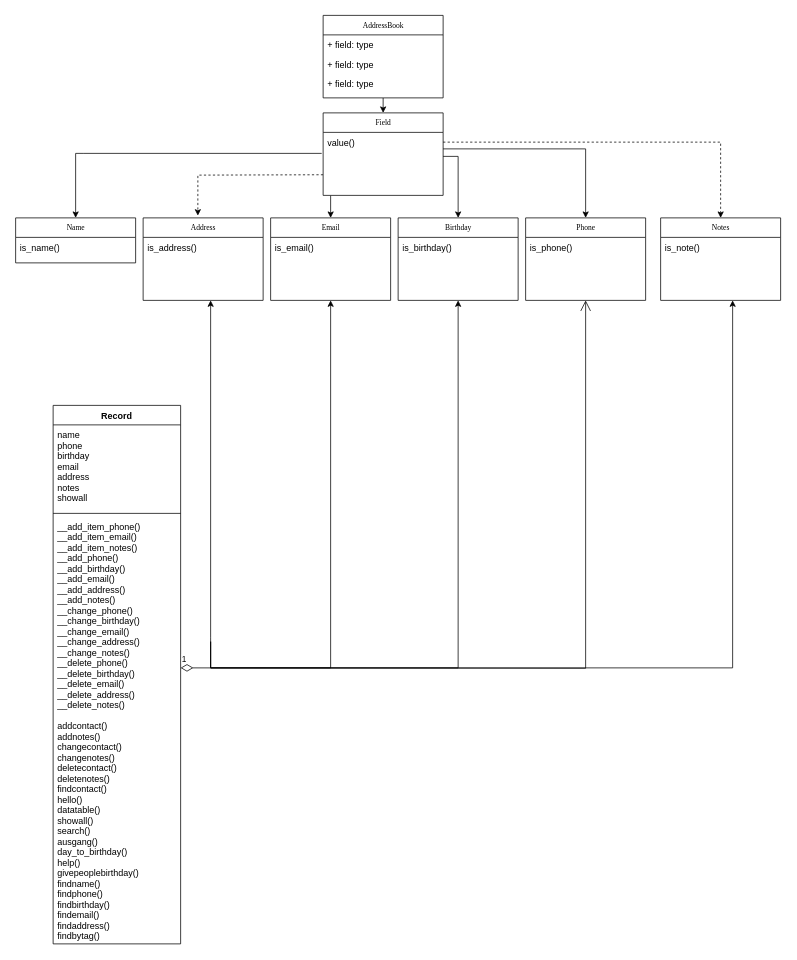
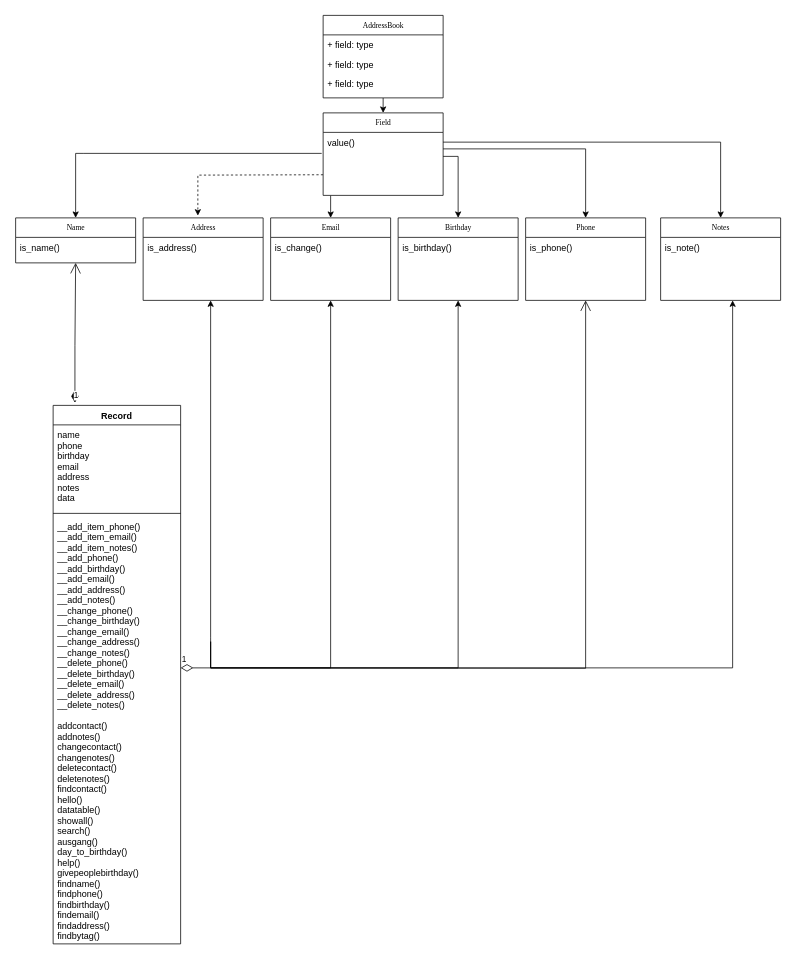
  <mxCell id="0" />
  <mxCell id="1" parent="0" />
+ <mxCell id="2" value="1" style="endArrow=open;html=1;endSize=12;startArrow=diamondThin;startSize=14;startFill=1;edgeStyle=orthogonalEdgeStyle;align=left;verticalAlign=bottom;rounded=0;entryX=0.5;entryY=1;entryDx=0;entryDy=0;exitX=0.171;exitY=-0.005;exitDx=0;exitDy=0;exitPerimeter=0;" edge="1" parent="1" source="27" target="9"><mxGeometry x="-1" y="3" relative="1" as="geometry"><mxPoint x="200" y="460" as="sourcePoint" /><mxPoint x="40" y="460" as="targetPoint" /><Array as="points"><mxPoint x="99" y="460" /></Array></mxGeometry></mxCell>
  <mxCell id="3" style="edgeStyle=none;rounded=0;orthogonalLoop=1;jettySize=auto;html=1;entryX=0.456;entryY=-0.027;entryDx=0;entryDy=0;exitX=0;exitY=0.75;exitDx=0;exitDy=0;entryPerimeter=0;dashed=1;" edge="1" parent="1" source="22" target="4"><mxGeometry relative="1" as="geometry"><Array as="points"><mxPoint x="263" y="233" /></Array></mxGeometry></mxCell>
  <mxCell id="4" value="Address" style="swimlane;html=1;fontStyle=0;childLayout=stackLayout;horizontal=1;startSize=26;fillColor=none;horizontalStack=0;resizeParent=1;resizeLast=0;collapsible=1;marginBottom=0;swimlaneFillColor=#ffffff;rounded=0;shadow=0;comic=0;labelBackgroundColor=none;strokeWidth=1;fontFamily=Verdana;fontSize=10;align=center;" parent="1" vertex="1"><mxGeometry x="190" y="290" width="160" height="110" as="geometry" /></mxCell>
  <mxCell id="5" value="is_address()" style="text;html=1;strokeColor=none;fillColor=none;align=left;verticalAlign=top;spacingLeft=4;spacingRight=4;whiteSpace=wrap;overflow=hidden;rotatable=0;points=[[0,0.5],[1,0.5]];portConstraint=eastwest;" parent="4" vertex="1"><mxGeometry y="26" width="160" height="26" as="geometry" /></mxCell>
  <mxCell id="6" style="edgeStyle=none;rounded=0;orthogonalLoop=1;jettySize=auto;html=1;exitX=0.5;exitY=0;exitDx=0;exitDy=0;entryX=0.5;entryY=0;entryDx=0;entryDy=0;" edge="1" parent="1" target="7"><mxGeometry relative="1" as="geometry"><mxPoint x="440" y="260" as="sourcePoint" /></mxGeometry></mxCell>
  <mxCell id="7" value="Email" style="swimlane;html=1;fontStyle=0;childLayout=stackLayout;horizontal=1;startSize=26;fillColor=none;horizontalStack=0;resizeParent=1;resizeLast=0;collapsible=1;marginBottom=0;swimlaneFillColor=#ffffff;rounded=0;shadow=0;comic=0;labelBackgroundColor=none;strokeWidth=1;fontFamily=Verdana;fontSize=10;align=center;" parent="1" vertex="1"><mxGeometry x="360" y="290" width="160" height="110" as="geometry" /></mxCell>
- <mxCell id="8" value="is_email()" style="text;html=1;strokeColor=none;fillColor=none;align=left;verticalAlign=top;spacingLeft=4;spacingRight=4;whiteSpace=wrap;overflow=hidden;rotatable=0;points=[[0,0.5],[1,0.5]];portConstraint=eastwest;" parent="7" vertex="1"><mxGeometry y="26" width="160" height="26" as="geometry" /></mxCell>
+ <mxCell id="8" value="is_change()" style="text;html=1;strokeColor=none;fillColor=none;align=left;verticalAlign=top;spacingLeft=4;spacingRight=4;whiteSpace=wrap;overflow=hidden;rotatable=0;points=[[0,0.5],[1,0.5]];portConstraint=eastwest;" parent="7" vertex="1"><mxGeometry y="26" width="160" height="26" as="geometry" /></mxCell>
  <mxCell id="9" value="Name" style="swimlane;html=1;fontStyle=0;childLayout=stackLayout;horizontal=1;startSize=26;fillColor=none;horizontalStack=0;resizeParent=1;resizeLast=0;collapsible=1;marginBottom=0;swimlaneFillColor=#ffffff;rounded=0;shadow=0;comic=0;labelBackgroundColor=none;strokeWidth=1;fontFamily=Verdana;fontSize=10;align=center;" vertex="1" parent="1"><mxGeometry x="20" y="290" width="160" height="60" as="geometry" /></mxCell>
  <mxCell id="10" value="is_name()" style="text;html=1;strokeColor=none;fillColor=none;align=left;verticalAlign=top;spacingLeft=4;spacingRight=4;whiteSpace=wrap;overflow=hidden;rotatable=0;points=[[0,0.5],[1,0.5]];portConstraint=eastwest;" vertex="1" parent="9"><mxGeometry y="26" width="160" height="26" as="geometry" /></mxCell>
  <mxCell id="11" value="Birthday" style="swimlane;html=1;fontStyle=0;childLayout=stackLayout;horizontal=1;startSize=26;fillColor=none;horizontalStack=0;resizeParent=1;resizeLast=0;collapsible=1;marginBottom=0;swimlaneFillColor=#ffffff;rounded=0;shadow=0;comic=0;labelBackgroundColor=none;strokeWidth=1;fontFamily=Verdana;fontSize=10;align=center;" vertex="1" parent="1"><mxGeometry x="530" y="290" width="160" height="110" as="geometry" /></mxCell>
  <mxCell id="12" value="is_birthday()" style="text;html=1;strokeColor=none;fillColor=none;align=left;verticalAlign=top;spacingLeft=4;spacingRight=4;whiteSpace=wrap;overflow=hidden;rotatable=0;points=[[0,0.5],[1,0.5]];portConstraint=eastwest;" vertex="1" parent="11"><mxGeometry y="26" width="160" height="26" as="geometry" /></mxCell>
  <mxCell id="13" value="Phone" style="swimlane;html=1;fontStyle=0;childLayout=stackLayout;horizontal=1;startSize=26;fillColor=none;horizontalStack=0;resizeParent=1;resizeLast=0;collapsible=1;marginBottom=0;swimlaneFillColor=#ffffff;rounded=0;shadow=0;comic=0;labelBackgroundColor=none;strokeWidth=1;fontFamily=Verdana;fontSize=10;align=center;" vertex="1" parent="1"><mxGeometry x="700" y="290" width="160" height="110" as="geometry" /></mxCell>
  <mxCell id="14" value="is_phone()" style="text;html=1;strokeColor=none;fillColor=none;align=left;verticalAlign=top;spacingLeft=4;spacingRight=4;whiteSpace=wrap;overflow=hidden;rotatable=0;points=[[0,0.5],[1,0.5]];portConstraint=eastwest;" vertex="1" parent="13"><mxGeometry y="26" width="160" height="26" as="geometry" /></mxCell>
  <mxCell id="15" value="Notes" style="swimlane;html=1;fontStyle=0;childLayout=stackLayout;horizontal=1;startSize=26;fillColor=none;horizontalStack=0;resizeParent=1;resizeLast=0;collapsible=1;marginBottom=0;swimlaneFillColor=#ffffff;rounded=0;shadow=0;comic=0;labelBackgroundColor=none;strokeWidth=1;fontFamily=Verdana;fontSize=10;align=center;" vertex="1" parent="1"><mxGeometry x="880" y="290" width="160" height="110" as="geometry" /></mxCell>
  <mxCell id="16" value="is_note()" style="text;html=1;strokeColor=none;fillColor=none;align=left;verticalAlign=top;spacingLeft=4;spacingRight=4;whiteSpace=wrap;overflow=hidden;rotatable=0;points=[[0,0.5],[1,0.5]];portConstraint=eastwest;" vertex="1" parent="15"><mxGeometry y="26" width="160" height="26" as="geometry" /></mxCell>
  <mxCell id="17" style="edgeStyle=none;rounded=0;orthogonalLoop=1;jettySize=auto;html=1;exitX=0.5;exitY=1;exitDx=0;exitDy=0;entryX=0.5;entryY=0;entryDx=0;entryDy=0;" edge="1" parent="1" source="18" target="22"><mxGeometry relative="1" as="geometry" /></mxCell>
  <mxCell id="18" value="AddressBook" style="swimlane;html=1;fontStyle=0;childLayout=stackLayout;horizontal=1;startSize=26;fillColor=none;horizontalStack=0;resizeParent=1;resizeLast=0;collapsible=1;marginBottom=0;swimlaneFillColor=#ffffff;rounded=0;shadow=0;comic=0;labelBackgroundColor=none;strokeWidth=1;fontFamily=Verdana;fontSize=10;align=center;" vertex="1" parent="1"><mxGeometry x="430" y="20" width="160" height="110" as="geometry" /></mxCell>
  <mxCell id="19" value="+ field: type" style="text;html=1;strokeColor=none;fillColor=none;align=left;verticalAlign=top;spacingLeft=4;spacingRight=4;whiteSpace=wrap;overflow=hidden;rotatable=0;points=[[0,0.5],[1,0.5]];portConstraint=eastwest;" vertex="1" parent="18"><mxGeometry y="26" width="160" height="26" as="geometry" /></mxCell>
  <mxCell id="20" value="+ field: type" style="text;html=1;strokeColor=none;fillColor=none;align=left;verticalAlign=top;spacingLeft=4;spacingRight=4;whiteSpace=wrap;overflow=hidden;rotatable=0;points=[[0,0.5],[1,0.5]];portConstraint=eastwest;" vertex="1" parent="18"><mxGeometry y="52" width="160" height="26" as="geometry" /></mxCell>
  <mxCell id="21" value="+ field: type" style="text;html=1;strokeColor=none;fillColor=none;align=left;verticalAlign=top;spacingLeft=4;spacingRight=4;whiteSpace=wrap;overflow=hidden;rotatable=0;points=[[0,0.5],[1,0.5]];portConstraint=eastwest;" vertex="1" parent="18"><mxGeometry y="78" width="160" height="26" as="geometry" /></mxCell>
  <mxCell id="22" value="Field" style="swimlane;html=1;fontStyle=0;childLayout=stackLayout;horizontal=1;startSize=26;fillColor=none;horizontalStack=0;resizeParent=1;resizeLast=0;collapsible=1;marginBottom=0;swimlaneFillColor=#ffffff;rounded=0;shadow=0;comic=0;labelBackgroundColor=none;strokeWidth=1;fontFamily=Verdana;fontSize=10;align=center;" vertex="1" parent="1"><mxGeometry x="430" y="150" width="160" height="110" as="geometry" /></mxCell>
  <mxCell id="23" value="value()" style="text;html=1;strokeColor=none;fillColor=none;align=left;verticalAlign=top;spacingLeft=4;spacingRight=4;whiteSpace=wrap;overflow=hidden;rotatable=0;points=[[0,0.5],[1,0.5]];portConstraint=eastwest;" vertex="1" parent="22"><mxGeometry y="26" width="160" height="26" as="geometry" /></mxCell>
  <mxCell id="24" style="edgeStyle=orthogonalEdgeStyle;rounded=0;orthogonalLoop=1;jettySize=auto;html=1;" edge="1" parent="1"><mxGeometry relative="1" as="geometry"><mxPoint x="280" y="400" as="targetPoint" /><mxPoint x="280" y="890" as="sourcePoint" /><Array as="points"><mxPoint x="280" y="850" /></Array></mxGeometry></mxCell>
  <mxCell id="25" style="edgeStyle=orthogonalEdgeStyle;rounded=0;orthogonalLoop=1;jettySize=auto;html=1;entryX=0.5;entryY=1;entryDx=0;entryDy=0;" edge="1" parent="1" target="7"><mxGeometry relative="1" as="geometry"><mxPoint x="380" y="400" as="targetPoint" /><mxPoint x="280" y="855" as="sourcePoint" /><Array as="points"><mxPoint x="280" y="890" /><mxPoint x="440" y="890" /></Array></mxGeometry></mxCell>
  <mxCell id="26" style="edgeStyle=orthogonalEdgeStyle;rounded=0;orthogonalLoop=1;jettySize=auto;html=1;entryX=0.5;entryY=1;entryDx=0;entryDy=0;" edge="1" parent="1" target="11"><mxGeometry relative="1" as="geometry"><mxPoint x="280" y="855" as="sourcePoint" /><Array as="points"><mxPoint x="280" y="890" /><mxPoint x="610" y="890" /></Array></mxGeometry></mxCell>
  <mxCell id="27" value="Record" style="swimlane;fontStyle=1;align=center;verticalAlign=top;childLayout=stackLayout;horizontal=1;startSize=26;horizontalStack=0;resizeParent=1;resizeParentMax=0;resizeLast=0;collapsible=1;marginBottom=0;" vertex="1" parent="1"><mxGeometry x="70" y="540" width="170" height="718" as="geometry" /></mxCell>
- <mxCell id="28" value="name&#10;phone&#10;birthday&#10;email&#10;address&#10;notes&#10;showall" style="text;strokeColor=none;fillColor=none;align=left;verticalAlign=top;spacingLeft=4;spacingRight=4;overflow=hidden;rotatable=0;points=[[0,0.5],[1,0.5]];portConstraint=eastwest;" vertex="1" parent="27"><mxGeometry y="26" width="170" height="114" as="geometry" /></mxCell>
+ <mxCell id="28" value="name&#10;phone&#10;birthday&#10;email&#10;address&#10;notes&#10;data" style="text;strokeColor=none;fillColor=none;align=left;verticalAlign=top;spacingLeft=4;spacingRight=4;overflow=hidden;rotatable=0;points=[[0,0.5],[1,0.5]];portConstraint=eastwest;" vertex="1" parent="27"><mxGeometry y="26" width="170" height="114" as="geometry" /></mxCell>
  <mxCell id="29" value="" style="line;strokeWidth=1;fillColor=none;align=left;verticalAlign=middle;spacingTop=-1;spacingLeft=3;spacingRight=3;rotatable=0;labelPosition=right;points=[];portConstraint=eastwest;" vertex="1" parent="27"><mxGeometry y="140" width="170" height="8" as="geometry" /></mxCell>
  <mxCell id="30" value="__add_item_phone()&#10;__add_item_email()&#10;__add_item_notes()&#10; __add_phone()&#10;__add_birthday()&#10; __add_email()&#10;__add_address()&#10; __add_notes()&#10;__change_phone()&#10; __change_birthday()&#10; __change_email()&#10;__change_address()&#10;__change_notes()&#10;__delete_phone()&#10;__delete_birthday()&#10;__delete_email()&#10;__delete_address()&#10;__delete_notes()&#10;&#10;addcontact()&#10; addnotes()&#10;changecontact()&#10;changenotes()&#10;deletecontact()&#10;deletenotes()&#10;findcontact()&#10;hello()&#10;datatable()&#10;showall()&#10;search()&#10;ausgang()&#10;day_to_birthday()&#10;help()&#10;givepeoplebirthday()&#10;findname()&#10;findphone()&#10;findbirthday()&#10;findemail()&#10;findaddress()&#10;findbytag()" style="text;strokeColor=none;fillColor=none;align=left;verticalAlign=top;spacingLeft=4;spacingRight=4;overflow=hidden;rotatable=0;points=[[0,0.5],[1,0.5]];portConstraint=eastwest;" vertex="1" parent="27"><mxGeometry y="148" width="170" height="570" as="geometry" /></mxCell>
  <mxCell id="31" value="1" style="endArrow=open;html=1;endSize=12;startArrow=diamondThin;startSize=14;startFill=0;edgeStyle=orthogonalEdgeStyle;align=left;verticalAlign=bottom;rounded=0;entryX=0.5;entryY=1;entryDx=0;entryDy=0;" edge="1" parent="27" target="13"><mxGeometry x="-1" y="3" relative="1" as="geometry"><mxPoint x="170" y="350" as="sourcePoint" /><mxPoint x="330" y="350" as="targetPoint" /></mxGeometry></mxCell>
  <mxCell id="32" style="edgeStyle=none;rounded=0;orthogonalLoop=1;jettySize=auto;html=1;exitX=0;exitY=0.5;exitDx=0;exitDy=0;" edge="1" parent="1"><mxGeometry relative="1" as="geometry"><mxPoint x="240" y="860" as="sourcePoint" /><mxPoint x="240" y="860" as="targetPoint" /></mxGeometry></mxCell>
  <mxCell id="33" style="edgeStyle=none;rounded=0;orthogonalLoop=1;jettySize=auto;html=1;" edge="1" parent="1"><mxGeometry relative="1" as="geometry"><mxPoint x="976" y="400" as="targetPoint" /><mxPoint x="280" y="890" as="sourcePoint" /><Array as="points"><mxPoint x="976" y="890" /></Array></mxGeometry></mxCell>
  <mxCell id="34" style="edgeStyle=none;rounded=0;orthogonalLoop=1;jettySize=auto;html=1;exitX=-0.012;exitY=1.077;exitDx=0;exitDy=0;entryX=0.5;entryY=0;entryDx=0;entryDy=0;exitPerimeter=0;" edge="1" parent="1" source="23" target="9"><mxGeometry relative="1" as="geometry"><Array as="points"><mxPoint x="110" y="204" /><mxPoint x="100" y="204" /></Array></mxGeometry></mxCell>
  <mxCell id="35" style="edgeStyle=none;rounded=0;orthogonalLoop=1;jettySize=auto;html=1;exitX=1;exitY=1.231;exitDx=0;exitDy=0;exitPerimeter=0;" edge="1" parent="1" source="23" target="11"><mxGeometry relative="1" as="geometry"><Array as="points"><mxPoint x="610" y="208" /></Array></mxGeometry></mxCell>
  <mxCell id="36" style="edgeStyle=none;rounded=0;orthogonalLoop=1;jettySize=auto;html=1;exitX=1;exitY=0.846;exitDx=0;exitDy=0;exitPerimeter=0;" edge="1" parent="1" source="23" target="13"><mxGeometry relative="1" as="geometry"><Array as="points"><mxPoint x="780" y="198" /></Array></mxGeometry></mxCell>
- <mxCell id="37" style="edgeStyle=none;rounded=0;orthogonalLoop=1;jettySize=auto;html=1;exitX=1;exitY=0.5;exitDx=0;exitDy=0;dashed=1;" edge="1" parent="1" source="23" target="15"><mxGeometry relative="1" as="geometry"><Array as="points"><mxPoint x="960" y="189" /></Array></mxGeometry></mxCell>
+ <mxCell id="37" style="edgeStyle=none;rounded=0;orthogonalLoop=1;jettySize=auto;html=1;exitX=1;exitY=0.5;exitDx=0;exitDy=0;" edge="1" parent="1" source="23" target="15"><mxGeometry relative="1" as="geometry"><Array as="points"><mxPoint x="960" y="189" /></Array></mxGeometry></mxCell>
